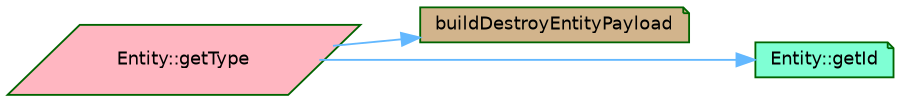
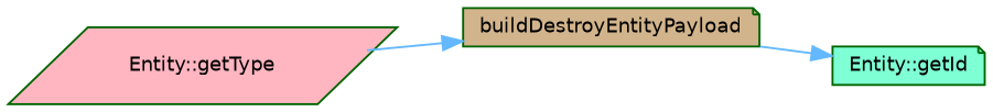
  digraph {
    rankdir=LR
    node [color=darkgreen fontname=Helvetica fontsize=10 shape=note style=filled]
    edge [color=steelblue1 fontname=Helvetica fontsize=10 labelfontname=Helvetica labelfontsize=10 style=solid]
    n1 [fillcolor=tan fontcolor=black height=0.2 label=buildDestroyEntityPayload width=0.4]
    n2 [fillcolor=aquamarine height=0.2 label="Entity::getId" width=0.4]
    n3 [fillcolor=lightpink height=0.2 label="Entity::getType" shape=parallelogram width=0.4]
-   n3 -> n2
+   n1 -> n2
    n3 -> n1
  }
